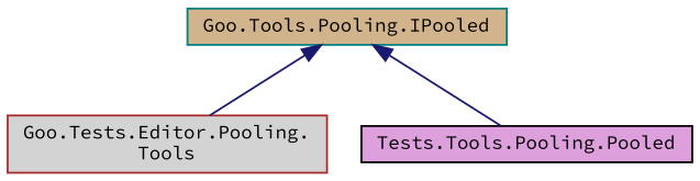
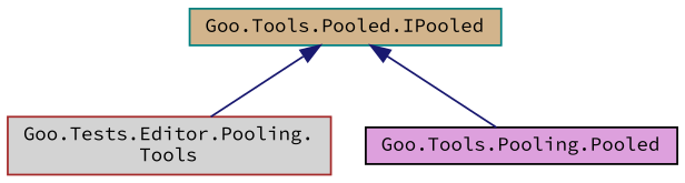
  digraph {
    fontname="Source Code Pro"
    node [fontname="Source Code Pro" fontsize=10 shape=record style=filled]
    edge [color=midnightblue dir=back fontname="Source Code Pro" fontsize=10 labelfontname=Calibrii labelfontsize=10 style=solid]
-   n1 [color=teal fillcolor=tan fontcolor=black height=0.2 label="Goo.Tools.Pooling.IPooled" width=0.4]
+   n1 [color=teal fillcolor=tan fontcolor=black height=0.2 label="Goo.Tools.Pooled.IPooled" width=0.4]
    n2 [color=brown fillcolor=lightgrey height=0.2 label="Goo.Tests.Editor.Pooling.\lTools" width=0.4]
-   n3 [color=black fillcolor=plum height=0.2 label="Tests.Tools.Pooling.Pooled" width=0.4]
+   n3 [color=black fillcolor=plum height=0.2 label="Goo.Tools.Pooling.Pooled" width=0.4]
    n1 -> n2
    n1 -> n3
  }
